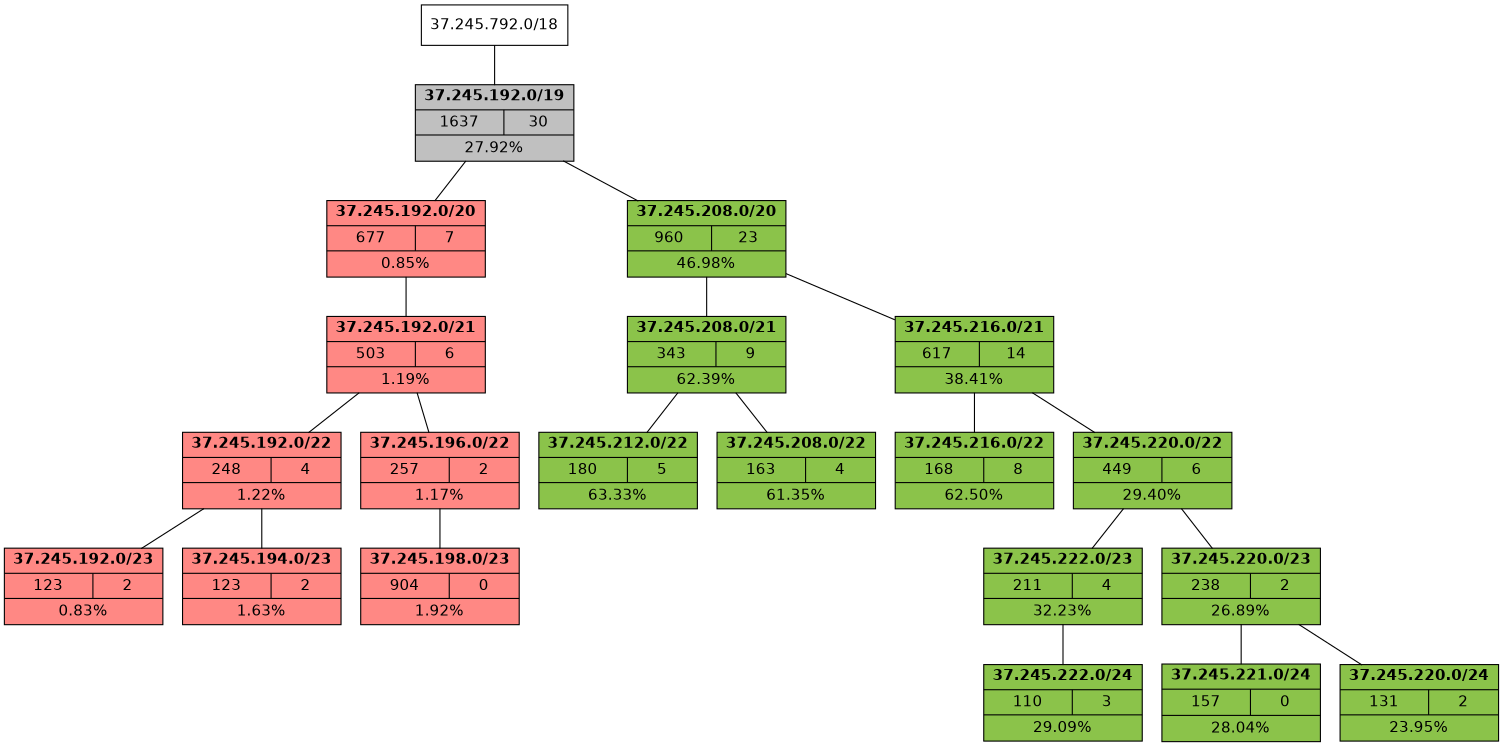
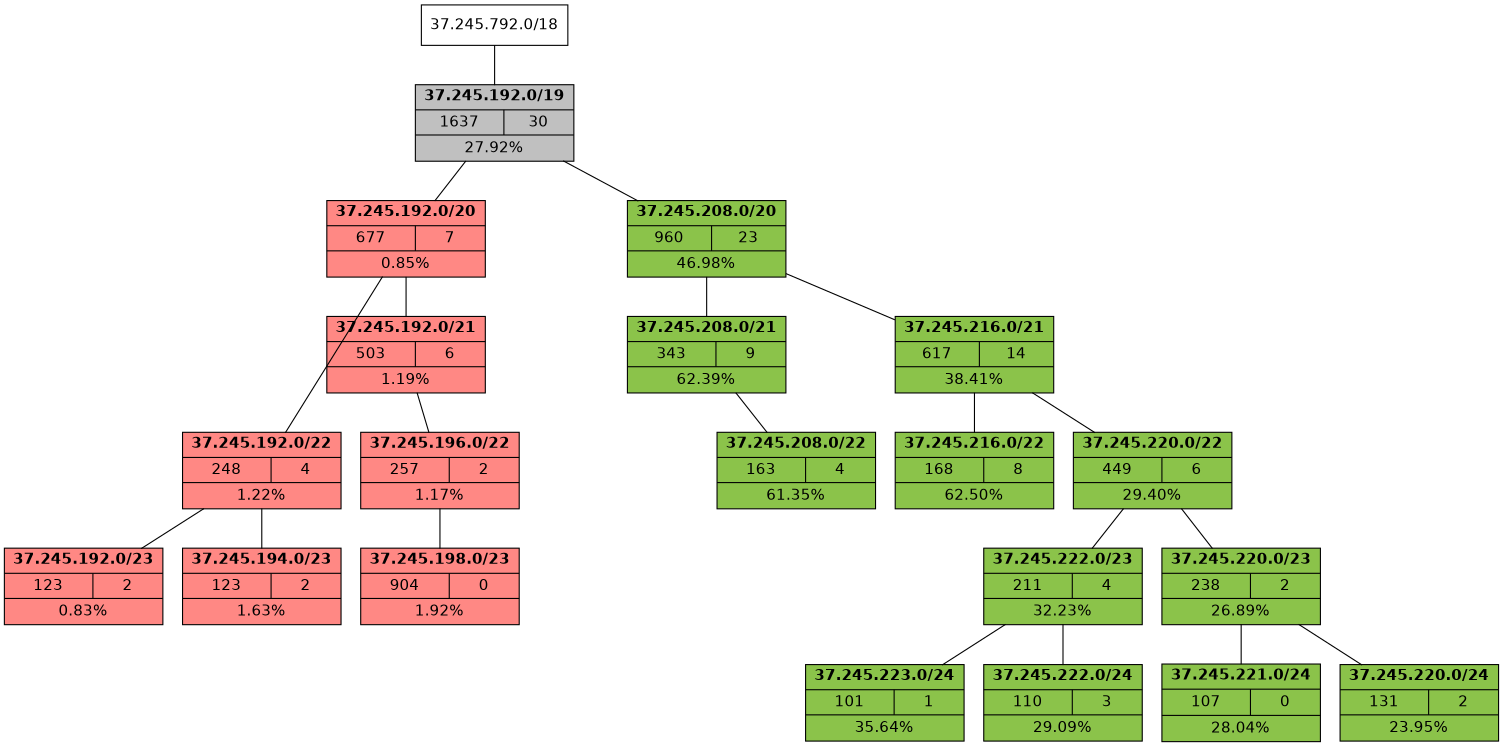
  graph {
    fontname=Helvetica
    rankdir=TB
    splines=false
    node [fillcolor="#8bc34a" fontname=Helvetica shape=record style=filled]
    n1 [fillcolor="#FF8884" label=<{<B>37.245.192.0/20</B>|{677|7}|{0.85%}}>]
    n2 [fillcolor="#FF8884" label=<{<B>37.245.192.0/21</B>|{503|6}|{1.19%}}>]
    n3 [fillcolor="#FF8884" label=<{<B>37.245.192.0/22</B>|{248|4}|{1.22%}}>]
    n4 [fillcolor="#FF8884" label=<{<B>37.245.196.0/22</B>|{257|2}|{1.17%}}>]
-   n5 [label=<{<B>37.245.212.0/22</B>|{180|5}|{63.33%}}>]
    n6 [label=<{<B>37.245.208.0/21</B>|{343|9}|{62.39%}}>]
    n7 [label=<{<B>37.245.208.0/22</B>|{163|4}|{61.35%}}>]
    n8 [label=<{<B>37.245.216.0/22</B>|{168|8}|{62.50%}}>]
    n9 [label=<{<B>37.245.216.0/21</B>|{617|14}|{38.41%}}>]
    n10 [label=<{<B>37.245.220.0/22</B>|{449|6}|{29.40%}}>]
    n11 [label=<{<B>37.245.222.0/23</B>|{211|4}|{32.23%}}>]
    n12 [label=<{<B>37.245.220.0/23</B>|{238|2}|{26.89%}}>]
    n13 [fillcolor="#FF8884" label=<{<B>37.245.192.0/23</B>|{123|2}|{0.83%}}>]
    n14 [fillcolor="#FF8884" label=<{<B>37.245.194.0/23</B>|{123|2}|{1.63%}}>]
    n15 [fillcolor="#FF8884" label=<{<B>37.245.198.0/23</B>|{904|0}|{1.92%}}>]
+   n16 [label=<{<B>37.245.223.0/24</B>|{101|1}|{35.64%}}>]
    n17 [label=<{<B>37.245.222.0/24</B>|{110|3}|{29.09%}}>]
-   n18 [label=<{<B>37.245.221.0/24</B>|{157|0}|{28.04%}}>]
+   n18 [label=<{<B>37.245.221.0/24</B>|{107|0}|{28.04%}}>]
    n19 [label=<{<B>37.245.220.0/24</B>|{131|2}|{23.95%}}>]
    n20 [label=<{<B>37.245.208.0/20</B>|{960|23}|{46.98%}}>]
    n21 [fillcolor=silver label=<{<B>37.245.192.0/19</B>|{1637|30}|{27.92%}}>]
    n22 [label="37.245.792.0/18" fillcolor="" style=""]
    n1 -- n2
-   n2 -- n3
+   n1 -- n3
    n2 -- n4
    n3 -- n13
    n3 -- n14
    n4 -- n15
-   n6 -- n5
    n6 -- n7
    n9 -- n8
    n9 -- n10
    n10 -- n11
    n10 -- n12
+   n11 -- n16
    n11 -- n17
    n12 -- n18
    n12 -- n19
    n20 -- n6
    n20 -- n9
    n21 -- n1
    n21 -- n20
    n22 -- n21
  }
